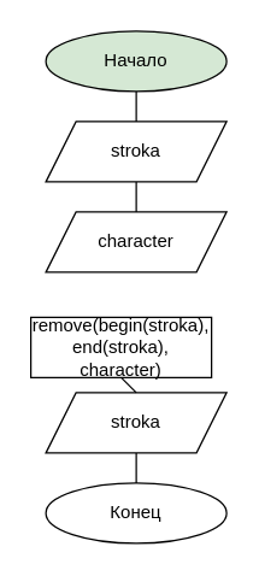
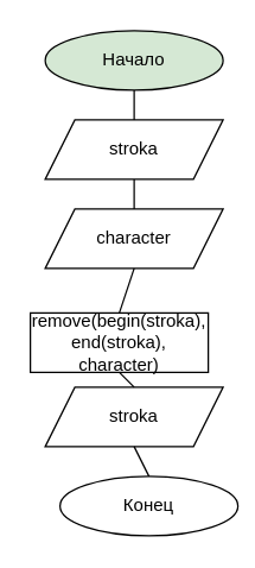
  <mxCell id="0" />
  <mxCell id="1" parent="0" />
  <mxCell id="2" value="Начало" style="ellipse;whiteSpace=wrap;html=1;fillColor=#d5e8d4;" vertex="1" parent="1"><mxGeometry x="30" y="20" width="120" height="40" as="geometry" /></mxCell>
  <mxCell id="3" value="stroka" style="shape=parallelogram;perimeter=parallelogramPerimeter;whiteSpace=wrap;html=1;fixedSize=1;" vertex="1" parent="1"><mxGeometry x="30" y="80" width="120" height="40" as="geometry" /></mxCell>
  <mxCell id="4" value="character" style="shape=parallelogram;perimeter=parallelogramPerimeter;whiteSpace=wrap;html=1;fixedSize=1;" vertex="1" parent="1"><mxGeometry x="30" y="140" width="120" height="40" as="geometry" /></mxCell>
  <mxCell id="5" value="remove(begin(stroka), end(stroka), character)" style="rounded=0;whiteSpace=wrap;html=1;" vertex="1" parent="1"><mxGeometry x="20" y="210" width="120" height="40" as="geometry" /></mxCell>
  <mxCell id="6" value="stroka" style="shape=parallelogram;perimeter=parallelogramPerimeter;whiteSpace=wrap;html=1;fixedSize=1;" vertex="1" parent="1"><mxGeometry x="30" y="260" width="120" height="40" as="geometry" /></mxCell>
- <mxCell id="7" value="Конец" style="ellipse;whiteSpace=wrap;html=1;" vertex="1" parent="1"><mxGeometry x="30" y="320" width="120" height="40" as="geometry" /></mxCell>
+ <mxCell id="7" value="Конец" style="ellipse;whiteSpace=wrap;html=1;" vertex="1" parent="1"><mxGeometry x="40" y="320" width="120" height="40" as="geometry" /></mxCell>
  <mxCell id="8" value="" style="endArrow=none;html=1;entryX=0.5;entryY=1;entryDx=0;entryDy=0;" edge="1" parent="1" target="2"><mxGeometry width="50" height="50" relative="1" as="geometry"><mxPoint x="90" y="80" as="sourcePoint" /><mxPoint x="230" y="340" as="targetPoint" /></mxGeometry></mxCell>
  <mxCell id="9" value="" style="endArrow=none;html=1;entryX=0.5;entryY=1;entryDx=0;entryDy=0;exitX=0.5;exitY=0;exitDx=0;exitDy=0;" edge="1" parent="1" source="4" target="3"><mxGeometry width="50" height="50" relative="1" as="geometry"><mxPoint x="180" y="370" as="sourcePoint" /><mxPoint x="230" y="320" as="targetPoint" /></mxGeometry></mxCell>
+ <mxCell id="10" value="" style="endArrow=none;html=1;entryX=0.5;entryY=1;entryDx=0;entryDy=0;exitX=0.5;exitY=0;exitDx=0;exitDy=0;" edge="1" parent="1" source="5" target="4"><mxGeometry width="50" height="50" relative="1" as="geometry"><mxPoint x="180" y="420" as="sourcePoint" /><mxPoint x="230" y="370" as="targetPoint" /></mxGeometry></mxCell>
  <mxCell id="11" value="" style="endArrow=none;html=1;entryX=0.5;entryY=1;entryDx=0;entryDy=0;exitX=0.5;exitY=0;exitDx=0;exitDy=0;" edge="1" parent="1" source="6" target="5"><mxGeometry width="50" height="50" relative="1" as="geometry"><mxPoint x="180" y="460" as="sourcePoint" /><mxPoint x="230" y="410" as="targetPoint" /></mxGeometry></mxCell>
  <mxCell id="12" value="" style="endArrow=none;html=1;entryX=0.5;entryY=1;entryDx=0;entryDy=0;exitX=0.5;exitY=0;exitDx=0;exitDy=0;" edge="1" parent="1" source="7" target="6"><mxGeometry width="50" height="50" relative="1" as="geometry"><mxPoint x="180" y="510" as="sourcePoint" /><mxPoint x="230" y="460" as="targetPoint" /></mxGeometry></mxCell>
